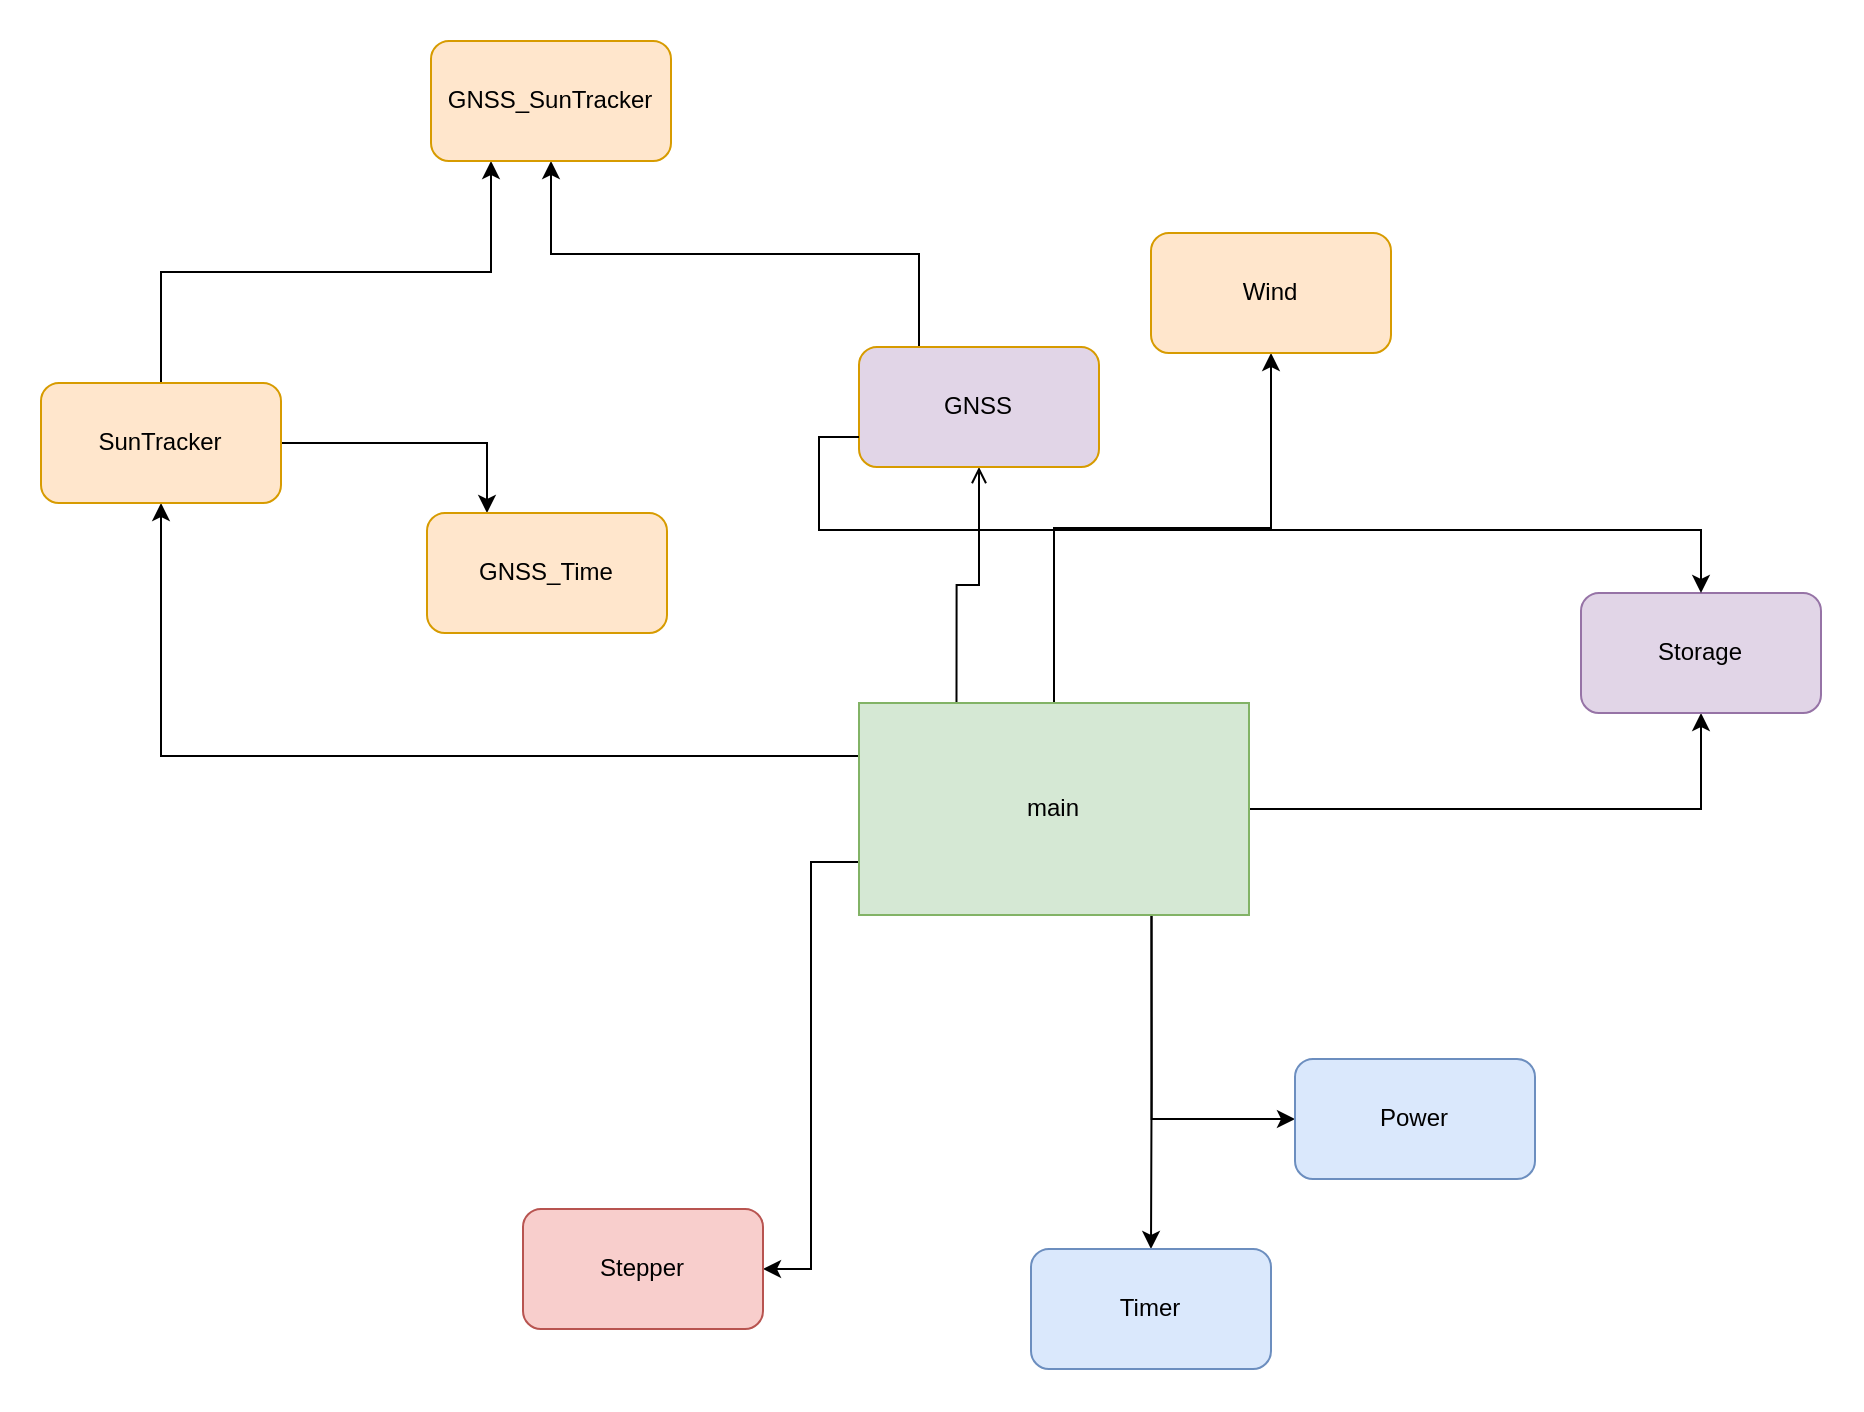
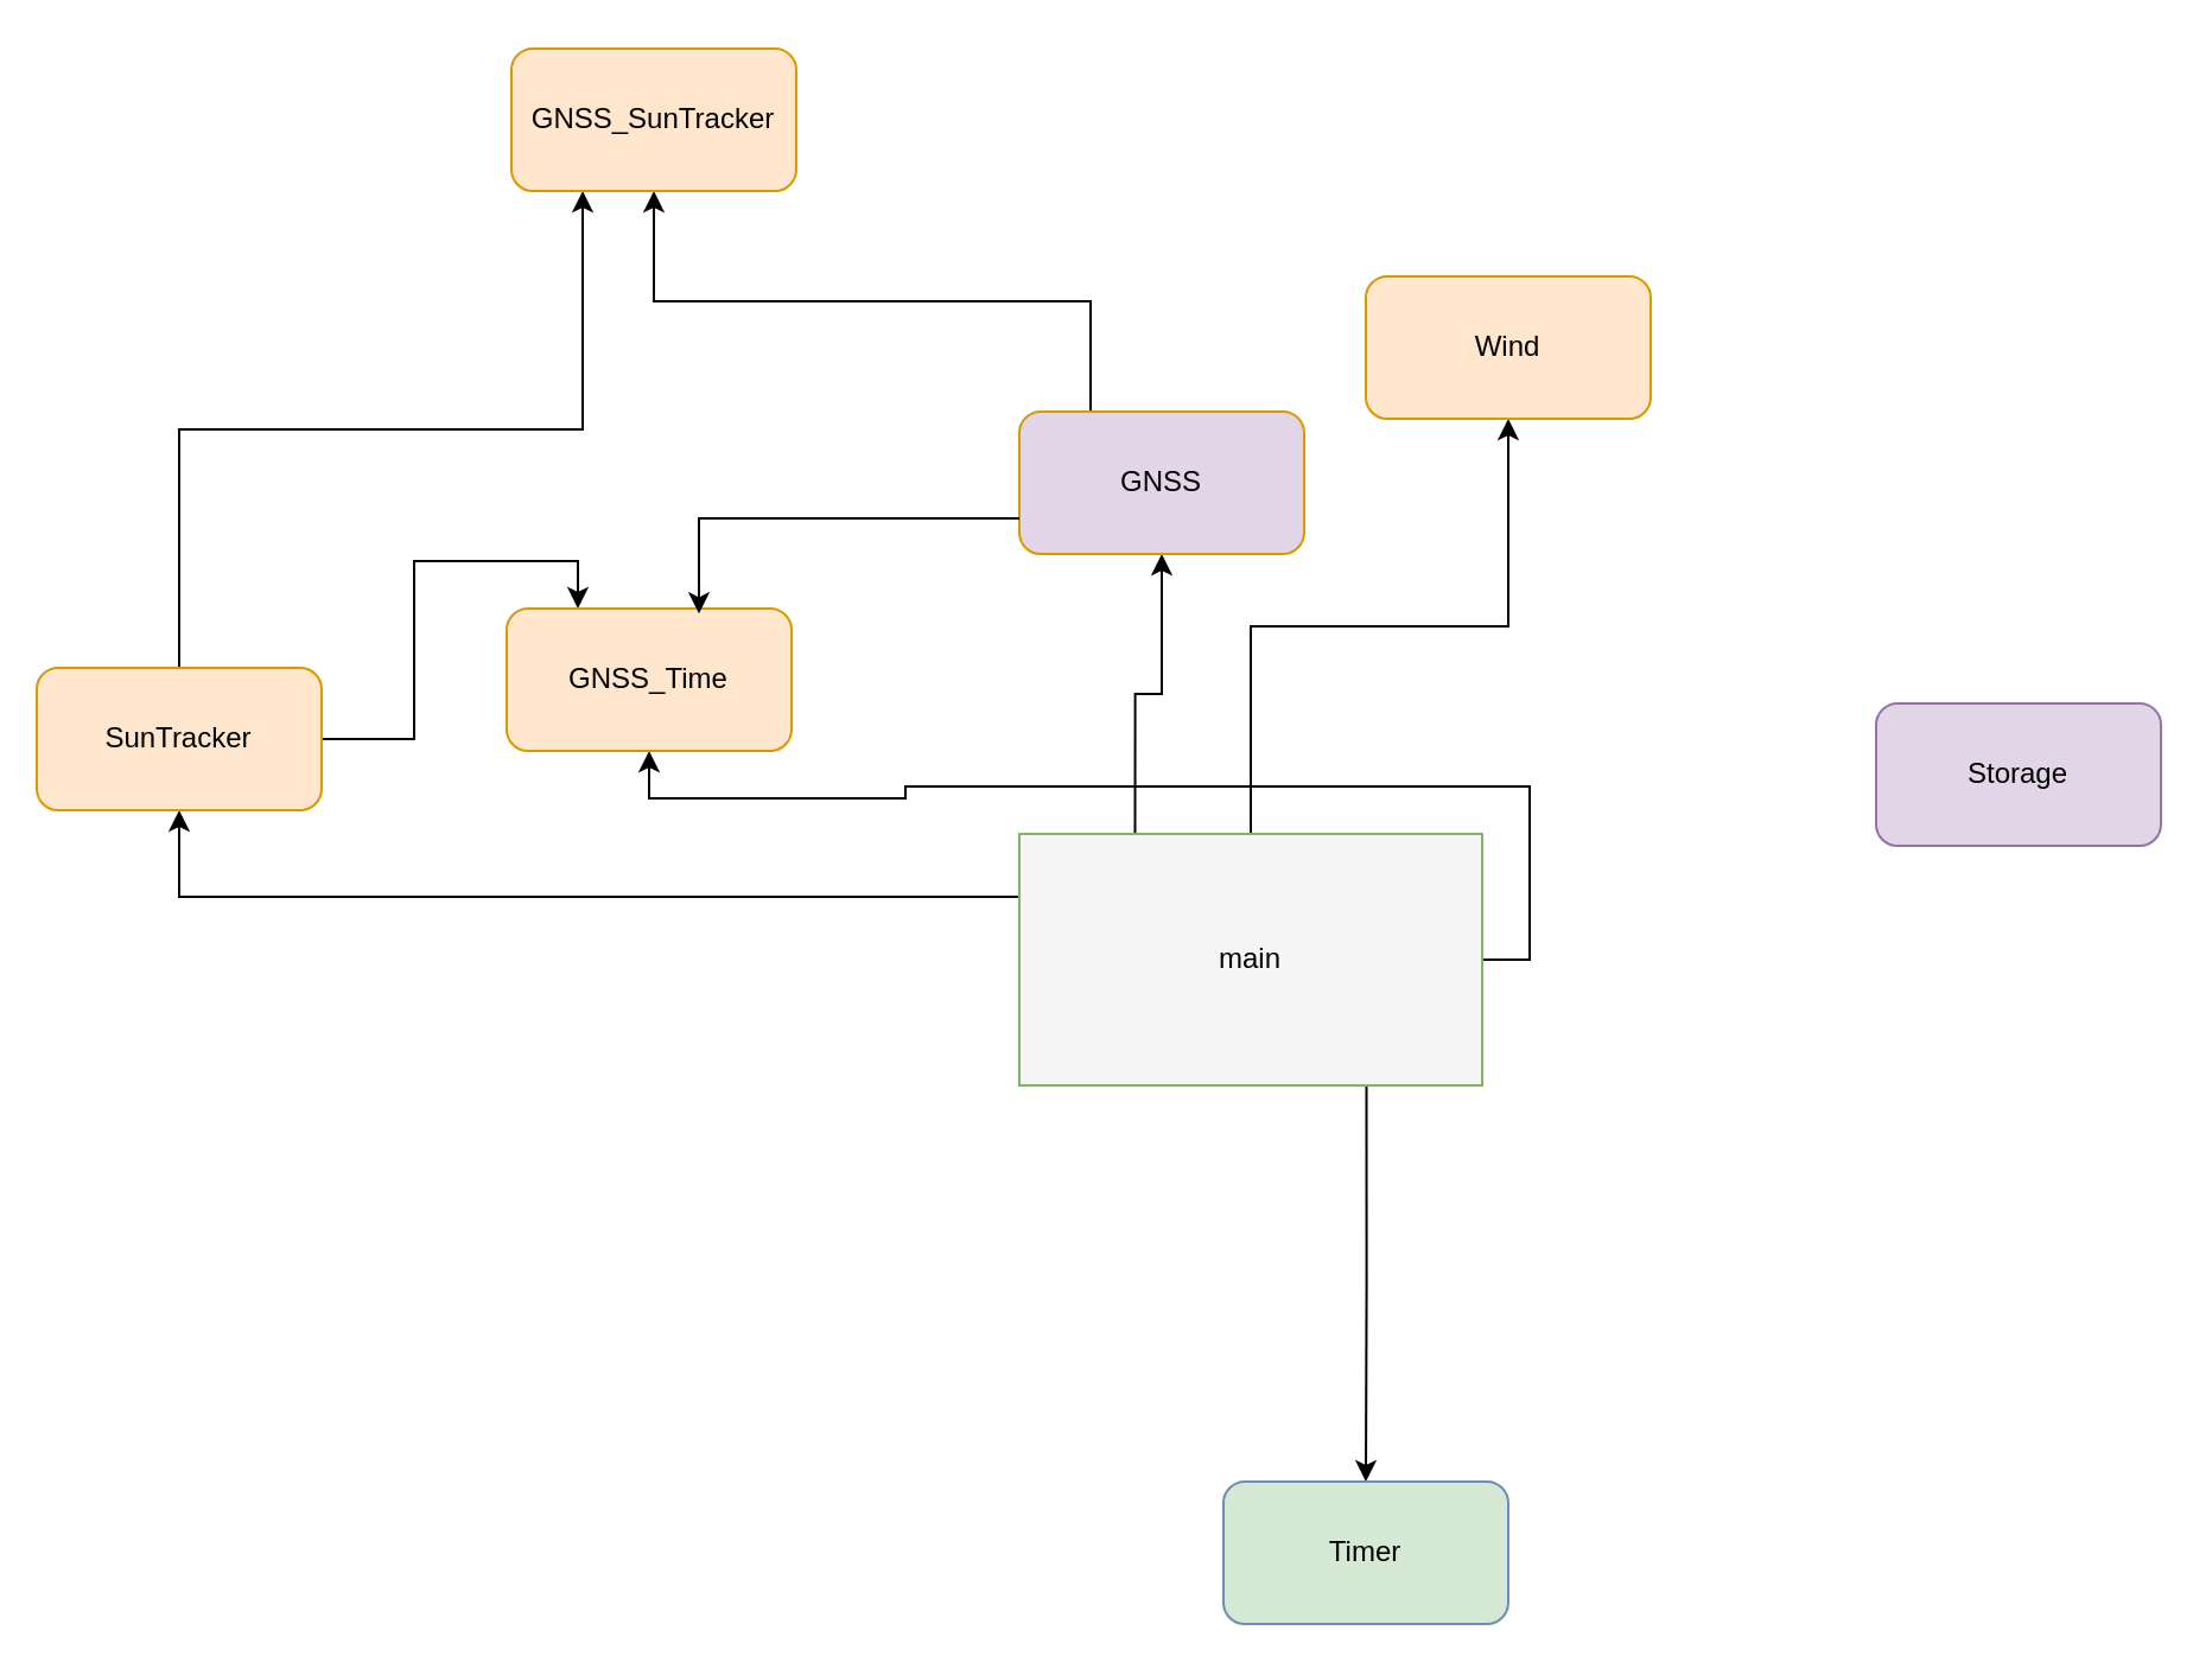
  <mxCell id="0" />
  <mxCell id="1" parent="0" />
- <mxCell id="2" style="edgeStyle=orthogonalEdgeStyle;rounded=0;orthogonalLoop=1;jettySize=auto;html=1;exitX=1;exitY=0.5;exitDx=0;exitDy=0;entryX=0.5;entryY=1;entryDx=0;entryDy=0;" parent="1" source="9" target="19" edge="1"><mxGeometry relative="1" as="geometry" /></mxCell>
- <mxCell id="3" style="edgeStyle=orthogonalEdgeStyle;rounded=0;orthogonalLoop=1;jettySize=auto;html=1;exitX=0.75;exitY=1;exitDx=0;exitDy=0;entryX=0;entryY=0.5;entryDx=0;entryDy=0;" parent="1" source="9" target="16" edge="1"><mxGeometry relative="1" as="geometry" /></mxCell>
+ <mxCell id="2" style="edgeStyle=orthogonalEdgeStyle;rounded=0;orthogonalLoop=1;jettySize=auto;html=1;exitX=1;exitY=0.5;exitDx=0;exitDy=0;" parent="1" source="9" target="21" edge="1"><mxGeometry relative="1" as="geometry" /></mxCell>
  <mxCell id="4" style="edgeStyle=orthogonalEdgeStyle;rounded=0;orthogonalLoop=1;jettySize=auto;html=1;exitX=0.75;exitY=1;exitDx=0;exitDy=0;" parent="1" source="9" target="18" edge="1"><mxGeometry relative="1" as="geometry" /></mxCell>
  <mxCell id="5" style="edgeStyle=orthogonalEdgeStyle;rounded=0;orthogonalLoop=1;jettySize=auto;html=1;exitX=0.5;exitY=0;exitDx=0;exitDy=0;" parent="1" source="9" target="17" edge="1"><mxGeometry relative="1" as="geometry" /></mxCell>
- <mxCell id="6" style="edgeStyle=orthogonalEdgeStyle;rounded=0;orthogonalLoop=1;jettySize=auto;html=1;exitX=0.25;exitY=0;exitDx=0;exitDy=0;endArrow=open;" parent="1" source="9" target="11" edge="1"><mxGeometry relative="1" as="geometry" /></mxCell>
- <mxCell id="7" style="edgeStyle=orthogonalEdgeStyle;rounded=0;orthogonalLoop=1;jettySize=auto;html=1;exitX=0;exitY=0.75;exitDx=0;exitDy=0;entryX=1;entryY=0.5;entryDx=0;entryDy=0;" parent="1" source="9" target="15" edge="1"><mxGeometry relative="1" as="geometry" /></mxCell>
+ <mxCell id="6" style="edgeStyle=orthogonalEdgeStyle;rounded=0;orthogonalLoop=1;jettySize=auto;html=1;exitX=0.25;exitY=0;exitDx=0;exitDy=0;" parent="1" source="9" target="11" edge="1"><mxGeometry relative="1" as="geometry" /></mxCell>
  <mxCell id="8" style="edgeStyle=orthogonalEdgeStyle;rounded=0;orthogonalLoop=1;jettySize=auto;html=1;exitX=0;exitY=0.25;exitDx=0;exitDy=0;" edge="1" parent="1" source="9" target="14"><mxGeometry relative="1" as="geometry" /></mxCell>
- <mxCell id="9" value="main" style="rounded=0;whiteSpace=wrap;html=1;fillColor=#d5e8d4;strokeColor=#82b366;" parent="1" vertex="1"><mxGeometry x="429" y="351" width="195" height="106" as="geometry" /></mxCell>
+ <mxCell id="9" value="main" style="rounded=0;whiteSpace=wrap;html=1;fillColor=#f5f5f5;strokeColor=#82b366;" parent="1" vertex="1"><mxGeometry x="429" y="351" width="195" height="106" as="geometry" /></mxCell>
  <mxCell id="10" style="edgeStyle=orthogonalEdgeStyle;rounded=0;orthogonalLoop=1;jettySize=auto;html=1;exitX=0.25;exitY=0;exitDx=0;exitDy=0;" edge="1" parent="1" source="11" target="20"><mxGeometry relative="1" as="geometry" /></mxCell>
  <mxCell id="11" value="GNSS" style="rounded=1;whiteSpace=wrap;html=1;fillColor=#e1d5e7;strokeColor=#d79b00;" parent="1" vertex="1"><mxGeometry x="429" y="173" width="120" height="60" as="geometry" /></mxCell>
  <mxCell id="12" style="edgeStyle=orthogonalEdgeStyle;rounded=0;orthogonalLoop=1;jettySize=auto;html=1;exitX=0.5;exitY=0;exitDx=0;exitDy=0;entryX=0.25;entryY=1;entryDx=0;entryDy=0;" edge="1" parent="1" source="14" target="20"><mxGeometry relative="1" as="geometry" /></mxCell>
  <mxCell id="13" style="edgeStyle=orthogonalEdgeStyle;rounded=0;orthogonalLoop=1;jettySize=auto;html=1;exitX=1;exitY=0.5;exitDx=0;exitDy=0;entryX=0.25;entryY=0;entryDx=0;entryDy=0;" edge="1" parent="1" source="14" target="21"><mxGeometry relative="1" as="geometry" /></mxCell>
- <mxCell id="14" value="SunTracker" style="rounded=1;whiteSpace=wrap;html=1;fillColor=#ffe6cc;strokeColor=#d79b00;" parent="1" vertex="1"><mxGeometry x="20" y="191" width="120" height="60" as="geometry" /></mxCell>
- <mxCell id="15" value="Stepper" style="rounded=1;whiteSpace=wrap;html=1;fillColor=#f8cecc;strokeColor=#b85450;" parent="1" vertex="1"><mxGeometry x="261" y="604" width="120" height="60" as="geometry" /></mxCell>
- <mxCell id="16" value="Power" style="rounded=1;whiteSpace=wrap;html=1;fillColor=#dae8fc;strokeColor=#6c8ebf;" parent="1" vertex="1"><mxGeometry x="647" y="529" width="120" height="60" as="geometry" /></mxCell>
+ <mxCell id="14" value="SunTracker" style="rounded=1;whiteSpace=wrap;html=1;fillColor=#ffe6cc;strokeColor=#d79b00;" parent="1" vertex="1"><mxGeometry x="15" y="281" width="120" height="60" as="geometry" /></mxCell>
  <mxCell id="17" value="Wind" style="rounded=1;whiteSpace=wrap;html=1;fillColor=#ffe6cc;strokeColor=#d79b00;" parent="1" vertex="1"><mxGeometry x="575" y="116" width="120" height="60" as="geometry" /></mxCell>
- <mxCell id="18" value="Timer" style="rounded=1;whiteSpace=wrap;html=1;fillColor=#dae8fc;strokeColor=#6c8ebf;" parent="1" vertex="1"><mxGeometry x="515" y="624" width="120" height="60" as="geometry" /></mxCell>
+ <mxCell id="18" value="Timer" style="rounded=1;whiteSpace=wrap;html=1;fillColor=#d5e8d4;strokeColor=#6c8ebf;" parent="1" vertex="1"><mxGeometry x="515" y="624" width="120" height="60" as="geometry" /></mxCell>
  <mxCell id="19" value="Storage" style="rounded=1;whiteSpace=wrap;html=1;fillColor=#e1d5e7;strokeColor=#9673a6;" parent="1" vertex="1"><mxGeometry x="790" y="296" width="120" height="60" as="geometry" /></mxCell>
  <mxCell id="20" value="GNSS_SunTracker" style="rounded=1;whiteSpace=wrap;html=1;fillColor=#ffe6cc;strokeColor=#d79b00;" vertex="1" parent="1"><mxGeometry x="215" y="20" width="120" height="60" as="geometry" /></mxCell>
  <mxCell id="21" value="GNSS_Time" style="rounded=1;whiteSpace=wrap;html=1;fillColor=#ffe6cc;strokeColor=#d79b00;" vertex="1" parent="1"><mxGeometry x="213" y="256" width="120" height="60" as="geometry" /></mxCell>
- <mxCell id="22" style="edgeStyle=orthogonalEdgeStyle;rounded=0;orthogonalLoop=1;jettySize=auto;html=1;exitX=0;exitY=0.75;exitDx=0;exitDy=0;" edge="1" parent="1" source="11" target="19"><mxGeometry relative="1" as="geometry" /></mxCell>
+ <mxCell id="22" style="edgeStyle=orthogonalEdgeStyle;rounded=0;orthogonalLoop=1;jettySize=auto;html=1;exitX=0;exitY=0.75;exitDx=0;exitDy=0;entryX=0.675;entryY=0.036;entryDx=0;entryDy=0;entryPerimeter=0;" edge="1" parent="1" source="11" target="21"><mxGeometry relative="1" as="geometry" /></mxCell>
